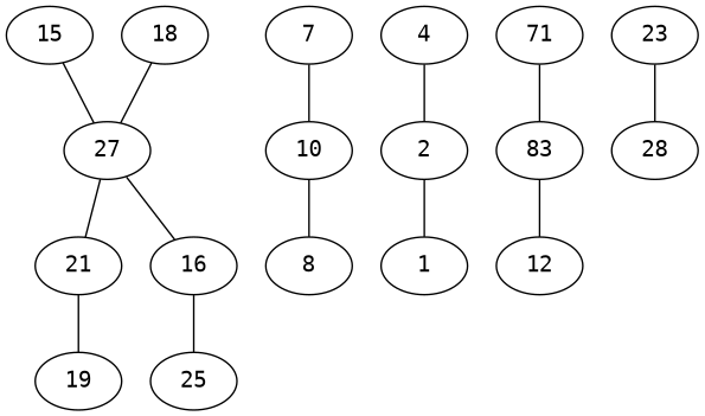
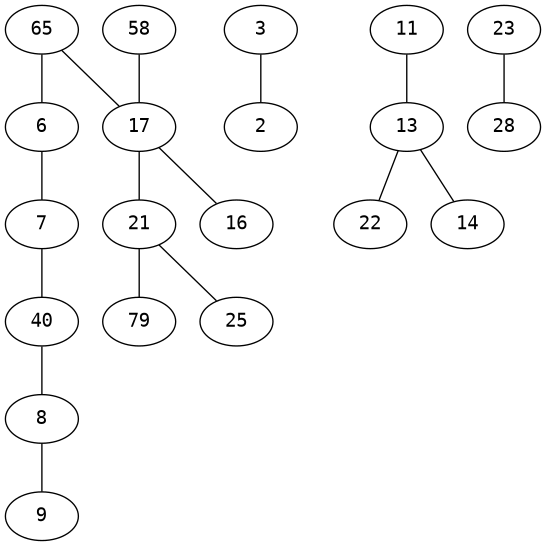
  graph {
    fontname="DejaVu Sans Mono"
    node [fontname="DejaVu Sans Mono"]
    edge [fontname="DejaVu Sans Mono"]
-   15
-   17 [label=27]
+   15 [label=65]
+   6
+   17
    7
-   18
-   4
+   18 [label=58]
+   4 [label=3]
    2
-   10
+   10 [label=40]
    21
    16
-   19
+   19 [label=79]
    25
-   1
    8
-   11 [label=71]
-   13 [label=83]
-   12
+   9
+   11
+   13
+   12 [label=22]
+   14
    n20 [label=28]
    23
+   15 -- 6
    15 -- 17
+   6 -- 7
    17 -- 21
    17 -- 16
    7 -- 10
    18 -- 17
    4 -- 2
-   2 -- 1
    10 -- 8
    21 -- 19
-   16 -- 25
+   21 -- 25
+   8 -- 9
    11 -- 13
    13 -- 12
+   13 -- 14
    23 -- n20
  }
